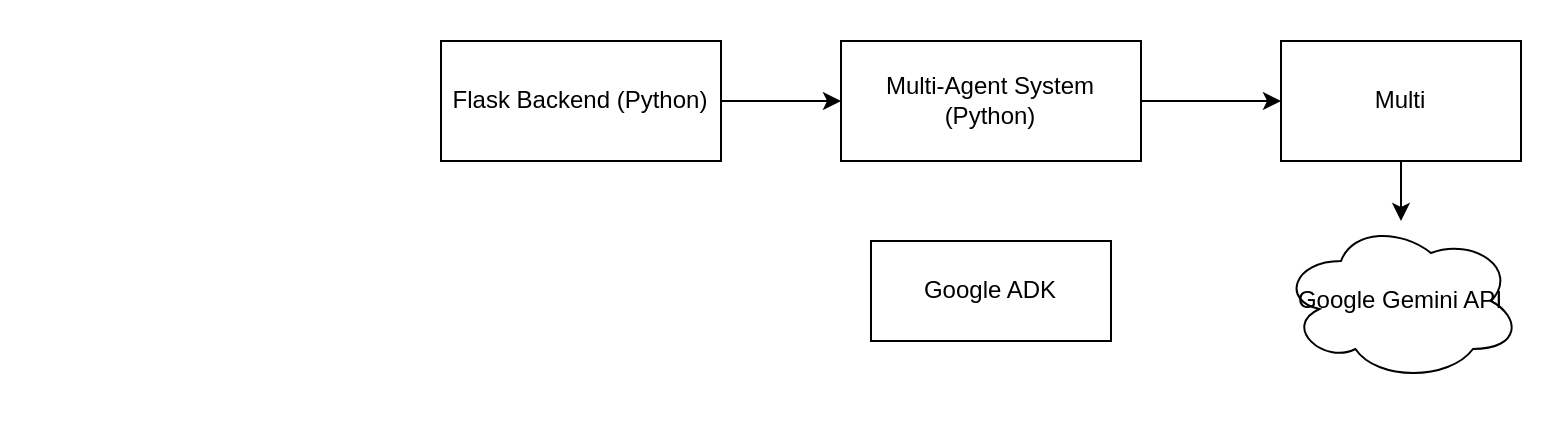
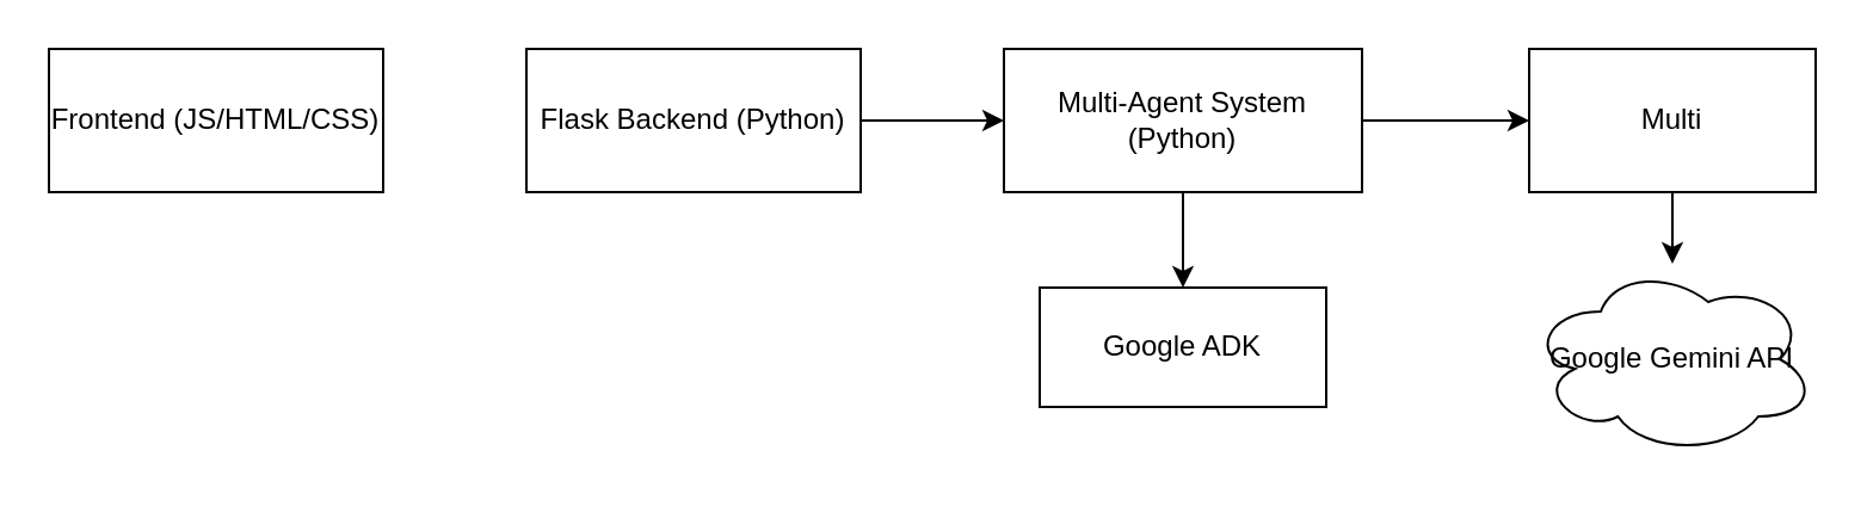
  <mxCell id="0" />
  <mxCell id="1" parent="0" />
+ <mxCell id="2" value="Frontend (JS/HTML/CSS)" style="shape=rectangle;whiteSpace=wrap;html=1;" parent="1" vertex="1"><mxGeometry x="20" y="20" width="140" height="60" as="geometry" /></mxCell>
  <mxCell id="3" value="Flask Backend (Python)" style="shape=rectangle;whiteSpace=wrap;html=1;" parent="1" vertex="1"><mxGeometry x="220" y="20" width="140" height="60" as="geometry" /></mxCell>
  <mxCell id="4" value="Multi-Agent System (Python)" style="shape=rectangle;whiteSpace=wrap;html=1;" parent="1" vertex="1"><mxGeometry x="420" y="20" width="150" height="60" as="geometry" /></mxCell>
  <mxCell id="5" value="Google ADK" style="shape=rectangle;whiteSpace=wrap;html=1;" parent="1" vertex="1"><mxGeometry x="435" y="120" width="120" height="50" as="geometry" /></mxCell>
  <mxCell id="6" value="Google Gemini API" style="shape=cloud;whiteSpace=wrap;html=1;" parent="1" vertex="1"><mxGeometry x="640" y="110" width="120" height="80" as="geometry" /></mxCell>
  <mxCell id="7" value="Multi" style="shape=rectangle;whiteSpace=wrap;html=1;" parent="1" vertex="1"><mxGeometry x="640" y="20" width="120" height="60" as="geometry" /></mxCell>
  <mxCell id="8" value="" style="endArrow=classic;html=1;exitTo=" parent="1" source="3" target="4" edge="1"><mxGeometry width="50" height="50" relative="1" as="geometry"><mxPoint x="560" y="49" as="sourcePoint" /><mxPoint x="610" y="-1" as="targetPoint" /></mxGeometry></mxCell>
  <mxCell id="9" value="Orchestration" style="edgeLabel;html=1;align=center;verticalAlign=middle;" parent="8" visible="yes" connectable="0"><mxGeometry x="-0.103" y="3" relative="1" as="geometry"><mxPoint x="12" y="-7" as="offset" /></mxGeometry></mxCell>
+ <mxCell id="10" value="" style="endArrow=classic;html=1;exitTo=" parent="1" source="4" target="5" edge="1"><mxGeometry width="50" height="50" relative="1" as="geometry"><mxPoint x="490" y="80" as="sourcePoint" /><mxPoint x="540" y="30" as="targetPoint" /></mxGeometry></mxCell>
+ <mxCell id="11" value="Utilizes" style="edgeLabel;html=1;align=center;verticalAlign=middle;" parent="10" visible="yes" connectable="0"><mxGeometry x="-0.103" y="3" relative="1" as="geometry"><mxPoint x="12" y="-7" as="offset" /></mxGeometry></mxCell>
  <mxCell id="12" value="" style="endArrow=classic;html=1;exitTo=" parent="1" source="4" target="7" edge="1"><mxGeometry width="50" height="50" relative="1" as="geometry"><mxPoint x="720" y="40" as="sourcePoint" /><mxPoint x="770" y="-10" as="targetPoint" /></mxGeometry></mxCell>
  <mxCell id="13" value="Uses Tools" style="edgeLabel;html=1;align=center;verticalAlign=middle;" parent="12" visible="yes" connectable="0"><mxGeometry x="-0.103" y="3" relative="1" as="geometry"><mxPoint x="12" y="-7" as="offset" /></mxGeometry></mxCell>
  <mxCell id="14" value="" style="endArrow=classic;html=1;exitTo=" parent="1" source="7" target="6" edge="1"><mxGeometry width="50" height="50" relative="1" as="geometry"><mxPoint x="700" y="80" as="sourcePoint" /><mxPoint x="750" y="30" as="targetPoint" /></mxGeometry></mxCell>
  <mxCell id="15" value="Interacts with" style="edgeLabel;html=1;align=center;verticalAlign=middle;" parent="14" visible="yes" connectable="0"><mxGeometry x="-0.103" y="3" relative="1" as="geometry"><mxPoint x="12" y="-7" as="offset" /></mxGeometry></mxCell>
